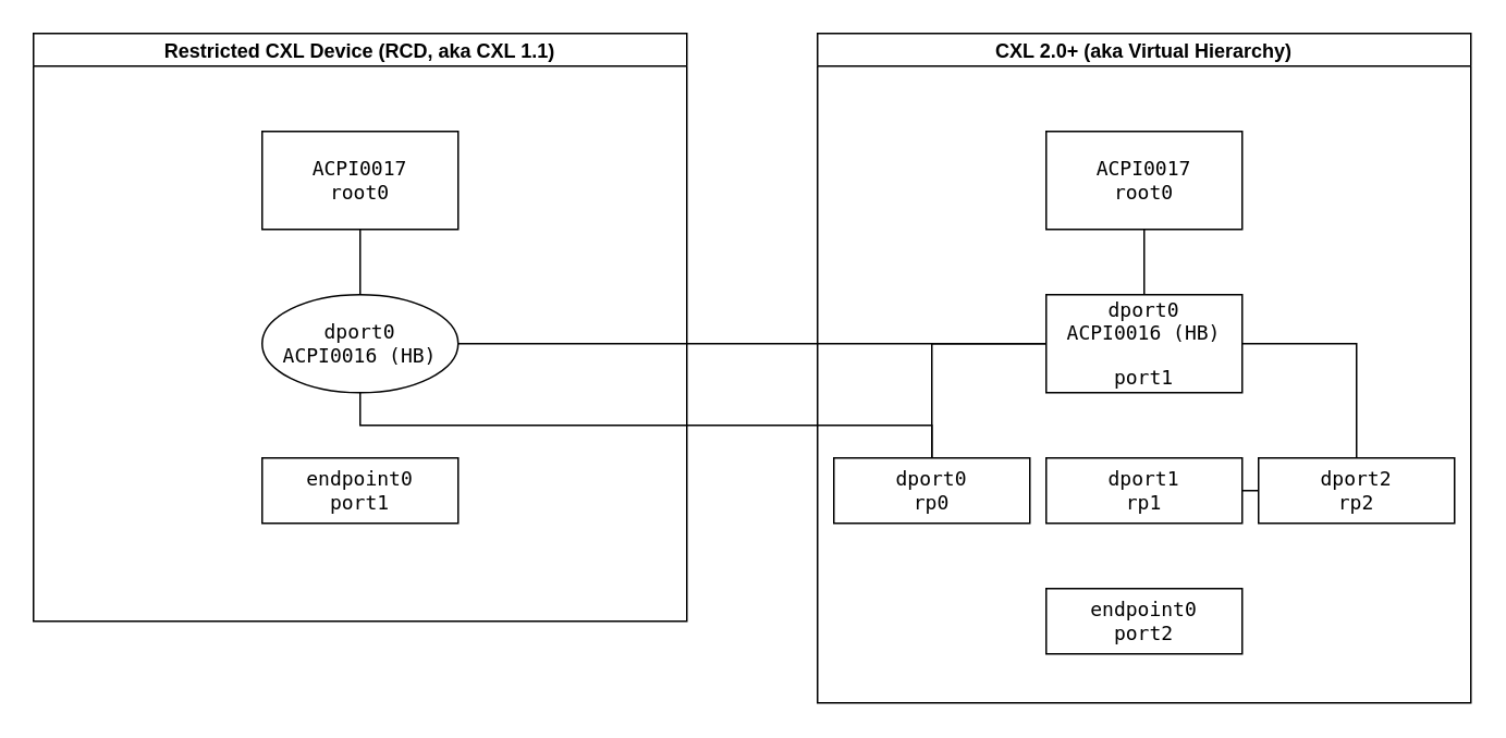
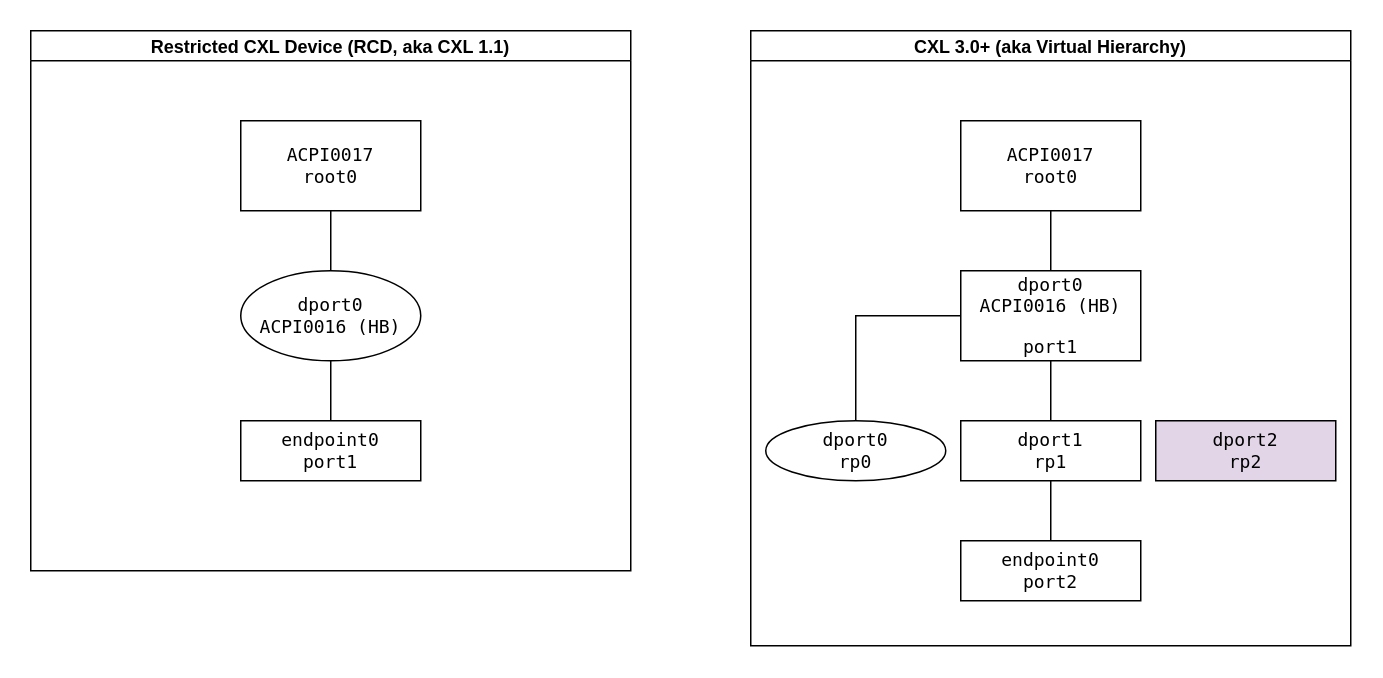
  <mxCell id="0" />
  <mxCell id="1" parent="0" />
  <mxCell id="2" value="Restricted CXL Device (RCD, aka CXL 1.1)" style="swimlane;startSize=20;horizontal=1;containerType=tree;" parent="1" vertex="1"><mxGeometry x="20" y="20" width="400" height="360" as="geometry" /></mxCell>
  <mxCell id="3" value="" style="edgeStyle=elbowEdgeStyle;elbow=vertical;sourcePerimeterSpacing=0;targetPerimeterSpacing=0;startArrow=none;endArrow=none;rounded=0;curved=0;" parent="2" source="4" target="5" edge="1"><mxGeometry relative="1" as="geometry" /></mxCell>
  <mxCell id="4" value="&lt;pre&gt;ACPI0017&lt;br&gt;root0&lt;/pre&gt;" style="whiteSpace=wrap;html=1;treeFolding=1;treeMoving=1;newEdgeStyle={&quot;edgeStyle&quot;:&quot;elbowEdgeStyle&quot;,&quot;startArrow&quot;:&quot;none&quot;,&quot;endArrow&quot;:&quot;none&quot;};" parent="2" vertex="1"><mxGeometry x="140" y="60" width="120" height="60" as="geometry" /></mxCell>
  <mxCell id="5" value="&lt;pre&gt;dport0&lt;br&gt;ACPI0016 (HB)&lt;/pre&gt;" style="ellipse;whiteSpace=wrap;html=1;treeFolding=1;treeMoving=1;newEdgeStyle={&quot;edgeStyle&quot;:&quot;elbowEdgeStyle&quot;,&quot;startArrow&quot;:&quot;none&quot;,&quot;endArrow&quot;:&quot;none&quot;};" parent="2" vertex="1"><mxGeometry x="140" y="160" width="120" height="60" as="geometry" /></mxCell>
- <mxCell id="6" value="" style="edgeStyle=elbowEdgeStyle;elbow=vertical;sourcePerimeterSpacing=0;targetPerimeterSpacing=0;startArrow=none;endArrow=none;rounded=0;curved=0;" parent="2" source="5" target="16" edge="1"><mxGeometry relative="1" as="geometry"><mxPoint x="240" y="180" as="sourcePoint" /></mxGeometry></mxCell>
+ <mxCell id="6" value="" style="edgeStyle=elbowEdgeStyle;elbow=vertical;sourcePerimeterSpacing=0;targetPerimeterSpacing=0;startArrow=none;endArrow=none;rounded=0;curved=0;" parent="2" source="5" target="7" edge="1"><mxGeometry relative="1" as="geometry"><mxPoint x="240" y="180" as="sourcePoint" /></mxGeometry></mxCell>
  <mxCell id="7" value="&lt;pre&gt;&lt;pre style=&quot;border-color: var(--border-color);&quot;&gt;endpoint0&lt;br style=&quot;border-color: var(--border-color);&quot;&gt;port1&lt;/pre&gt;&lt;/pre&gt;" style="whiteSpace=wrap;html=1;treeFolding=1;treeMoving=1;newEdgeStyle={&quot;edgeStyle&quot;:&quot;elbowEdgeStyle&quot;,&quot;startArrow&quot;:&quot;none&quot;,&quot;endArrow&quot;:&quot;none&quot;};" parent="2" vertex="1"><mxGeometry x="140" y="260" width="120" height="40" as="geometry" /></mxCell>
- <mxCell id="8" value="CXL 2.0+ (aka Virtual Hierarchy)" style="swimlane;startSize=20;horizontal=1;containerType=tree;" parent="1" vertex="1"><mxGeometry x="500" y="20" width="400" height="410" as="geometry" /></mxCell>
+ <mxCell id="8" value="CXL 3.0+ (aka Virtual Hierarchy)" style="swimlane;startSize=20;horizontal=1;containerType=tree;" parent="1" vertex="1"><mxGeometry x="500" y="20" width="400" height="410" as="geometry" /></mxCell>
  <mxCell id="9" value="" style="edgeStyle=elbowEdgeStyle;elbow=vertical;sourcePerimeterSpacing=0;targetPerimeterSpacing=0;startArrow=none;endArrow=none;rounded=0;curved=0;" parent="8" source="10" target="11" edge="1"><mxGeometry relative="1" as="geometry" /></mxCell>
  <mxCell id="10" value="&lt;pre&gt;ACPI0017&lt;br&gt;root0&lt;/pre&gt;" style="whiteSpace=wrap;html=1;treeFolding=1;treeMoving=1;newEdgeStyle={&quot;edgeStyle&quot;:&quot;elbowEdgeStyle&quot;,&quot;startArrow&quot;:&quot;none&quot;,&quot;endArrow&quot;:&quot;none&quot;};" parent="8" vertex="1"><mxGeometry x="140" y="60" width="120" height="60" as="geometry" /></mxCell>
  <mxCell id="11" value="&lt;pre&gt;dport0&lt;br&gt;ACPI0016 (HB)&lt;/pre&gt;&lt;pre&gt;port1&lt;/pre&gt;" style="whiteSpace=wrap;html=1;treeFolding=1;treeMoving=1;newEdgeStyle={&quot;edgeStyle&quot;:&quot;elbowEdgeStyle&quot;,&quot;startArrow&quot;:&quot;none&quot;,&quot;endArrow&quot;:&quot;none&quot;};" parent="8" vertex="1"><mxGeometry x="140" y="160" width="120" height="60" as="geometry" /></mxCell>
- <mxCell id="12" value="" style="edgeStyle=elbowEdgeStyle;elbow=vertical;sourcePerimeterSpacing=0;targetPerimeterSpacing=0;startArrow=none;endArrow=none;rounded=0;curved=0;" parent="8" source="11" target="5" edge="1"><mxGeometry relative="1" as="geometry"><mxPoint x="240" y="180" as="sourcePoint" /></mxGeometry></mxCell>
+ <mxCell id="12" value="" style="edgeStyle=elbowEdgeStyle;elbow=vertical;sourcePerimeterSpacing=0;targetPerimeterSpacing=0;startArrow=none;endArrow=none;rounded=0;curved=0;" parent="8" source="11" target="13" edge="1"><mxGeometry relative="1" as="geometry"><mxPoint x="240" y="180" as="sourcePoint" /></mxGeometry></mxCell>
  <mxCell id="13" value="&lt;pre&gt;&lt;pre style=&quot;border-color: var(--border-color);&quot;&gt;dport1&lt;br style=&quot;border-color: var(--border-color);&quot;&gt;rp1&lt;/pre&gt;&lt;/pre&gt;" style="whiteSpace=wrap;html=1;treeFolding=1;treeMoving=1;newEdgeStyle={&quot;edgeStyle&quot;:&quot;elbowEdgeStyle&quot;,&quot;startArrow&quot;:&quot;none&quot;,&quot;endArrow&quot;:&quot;none&quot;};" parent="8" vertex="1"><mxGeometry x="140" y="260" width="120" height="40" as="geometry" /></mxCell>
  <mxCell id="14" style="edgeStyle=elbowEdgeStyle;rounded=0;orthogonalLoop=1;jettySize=auto;html=1;startArrow=none;endArrow=none;exitX=0.5;exitY=1;exitDx=0;exitDy=0;" parent="8" source="13" target="13" edge="1"><mxGeometry relative="1" as="geometry" /></mxCell>
- <mxCell id="15" value="&lt;pre&gt;&lt;pre style=&quot;border-color: var(--border-color);&quot;&gt;dport2&lt;br style=&quot;border-color: var(--border-color);&quot;&gt;rp2&lt;/pre&gt;&lt;/pre&gt;" style="whiteSpace=wrap;html=1;treeFolding=1;treeMoving=1;newEdgeStyle={&quot;edgeStyle&quot;:&quot;elbowEdgeStyle&quot;,&quot;startArrow&quot;:&quot;none&quot;,&quot;endArrow&quot;:&quot;none&quot;};" parent="8" vertex="1"><mxGeometry x="270" y="260" width="120" height="40" as="geometry" /></mxCell>
- <mxCell id="16" value="&lt;pre&gt;&lt;pre style=&quot;border-color: var(--border-color);&quot;&gt;dport0&lt;br style=&quot;border-color: var(--border-color);&quot;&gt;rp0&lt;/pre&gt;&lt;/pre&gt;" style="whiteSpace=wrap;html=1;treeFolding=1;treeMoving=1;newEdgeStyle={&quot;edgeStyle&quot;:&quot;elbowEdgeStyle&quot;,&quot;startArrow&quot;:&quot;none&quot;,&quot;endArrow&quot;:&quot;none&quot;};" parent="8" vertex="1"><mxGeometry x="10" y="260" width="120" height="40" as="geometry" /></mxCell>
- <mxCell id="17" value="" style="edgeStyle=elbowEdgeStyle;elbow=vertical;sourcePerimeterSpacing=0;targetPerimeterSpacing=0;startArrow=none;endArrow=none;rounded=0;curved=0;" parent="8" source="13" target="15" edge="1"><mxGeometry relative="1" as="geometry"><mxPoint x="680" y="300" as="sourcePoint" /></mxGeometry></mxCell>
+ <mxCell id="15" value="&lt;pre&gt;&lt;pre style=&quot;border-color: var(--border-color);&quot;&gt;dport2&lt;br style=&quot;border-color: var(--border-color);&quot;&gt;rp2&lt;/pre&gt;&lt;/pre&gt;" style="whiteSpace=wrap;html=1;treeFolding=1;treeMoving=1;newEdgeStyle={&quot;edgeStyle&quot;:&quot;elbowEdgeStyle&quot;,&quot;startArrow&quot;:&quot;none&quot;,&quot;endArrow&quot;:&quot;none&quot;};fillColor=#e1d5e7;" parent="8" vertex="1"><mxGeometry x="270" y="260" width="120" height="40" as="geometry" /></mxCell>
+ <mxCell id="16" value="&lt;pre&gt;&lt;pre style=&quot;border-color: var(--border-color);&quot;&gt;dport0&lt;br style=&quot;border-color: var(--border-color);&quot;&gt;rp0&lt;/pre&gt;&lt;/pre&gt;" style="ellipse;whiteSpace=wrap;html=1;treeFolding=1;treeMoving=1;newEdgeStyle={&quot;edgeStyle&quot;:&quot;elbowEdgeStyle&quot;,&quot;startArrow&quot;:&quot;none&quot;,&quot;endArrow&quot;:&quot;none&quot;};" parent="8" vertex="1"><mxGeometry x="10" y="260" width="120" height="40" as="geometry" /></mxCell>
+ <mxCell id="17" value="" style="edgeStyle=elbowEdgeStyle;elbow=vertical;sourcePerimeterSpacing=0;targetPerimeterSpacing=0;startArrow=none;endArrow=none;rounded=0;curved=0;" parent="8" source="13" target="18" edge="1"><mxGeometry relative="1" as="geometry"><mxPoint x="680" y="300" as="sourcePoint" /></mxGeometry></mxCell>
  <mxCell id="18" value="&lt;pre&gt;&lt;pre style=&quot;border-color: var(--border-color);&quot;&gt;endpoint0&lt;br style=&quot;border-color: var(--border-color);&quot;&gt;port2&lt;/pre&gt;&lt;/pre&gt;" style="whiteSpace=wrap;html=1;treeFolding=1;treeMoving=1;newEdgeStyle={&quot;edgeStyle&quot;:&quot;elbowEdgeStyle&quot;,&quot;startArrow&quot;:&quot;none&quot;,&quot;endArrow&quot;:&quot;none&quot;};" parent="8" vertex="1"><mxGeometry x="140" y="340" width="120" height="40" as="geometry" /></mxCell>
  <mxCell id="19" value="" style="endArrow=none;html=1;rounded=0;entryX=0;entryY=0.5;entryDx=0;entryDy=0;exitX=0.5;exitY=0;exitDx=0;exitDy=0;" parent="8" source="16" target="11" edge="1"><mxGeometry width="50" height="50" relative="1" as="geometry"><mxPoint x="60" y="260" as="sourcePoint" /><mxPoint x="110" y="210" as="targetPoint" /><Array as="points"><mxPoint x="70" y="190" /></Array></mxGeometry></mxCell>
- <mxCell id="20" value="" style="endArrow=none;html=1;rounded=0;entryX=1;entryY=0.5;entryDx=0;entryDy=0;exitX=0.5;exitY=0;exitDx=0;exitDy=0;" parent="8" source="15" target="11" edge="1"><mxGeometry width="50" height="50" relative="1" as="geometry"><mxPoint x="70" y="270" as="sourcePoint" /><mxPoint x="150" y="200" as="targetPoint" /><Array as="points"><mxPoint x="330" y="190" /></Array></mxGeometry></mxCell>
